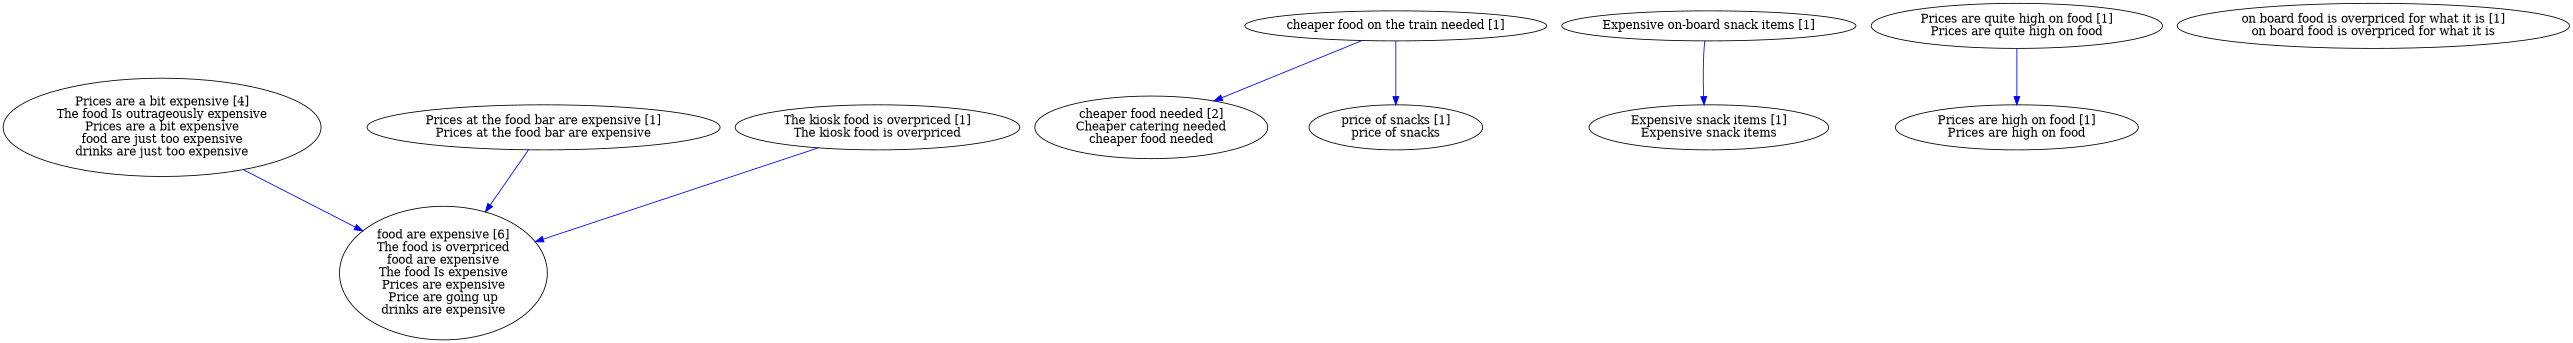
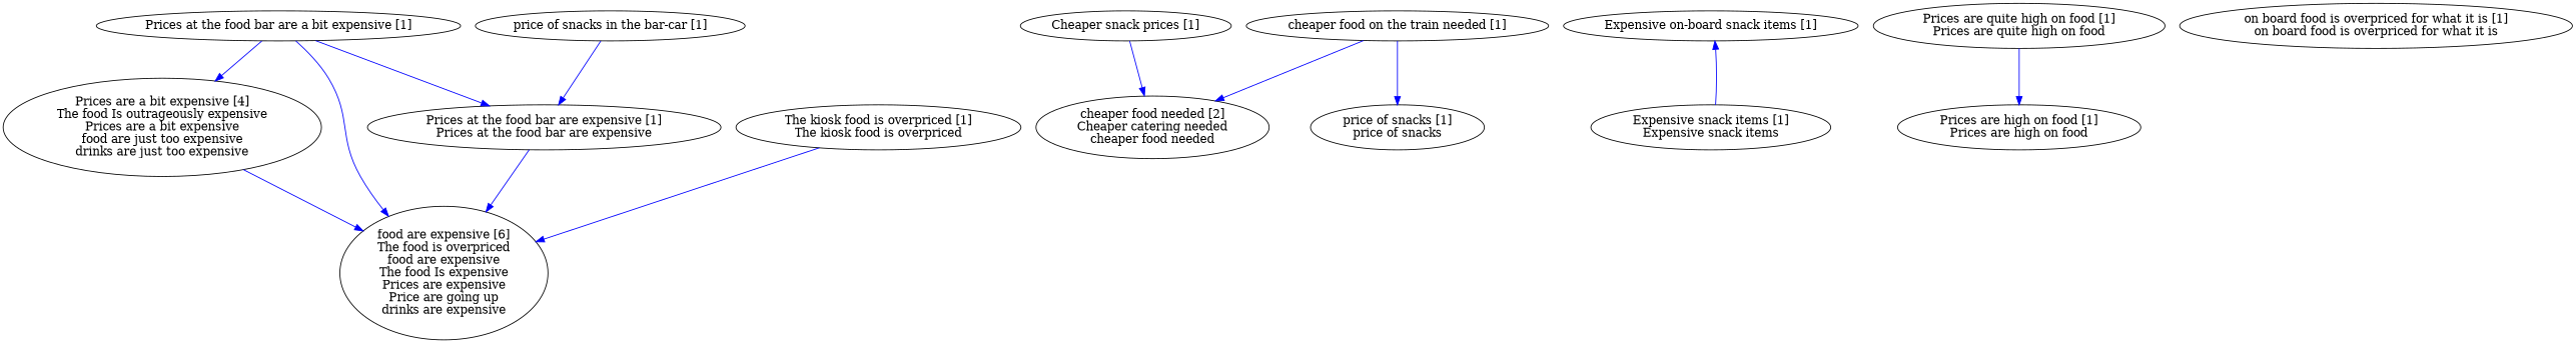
  digraph {
    edge [color=blue]
    "Prices are a bit expensive [4]\nThe food Is outrageously expensive\nPrices are a bit expensive\nfood are just too expensive\ndrinks are just too expensive"
    "food are expensive [6]\nThe food is overpriced\nfood are expensive\nThe food Is expensive\nPrices are expensive\nPrice are going up\ndrinks are expensive"
+   "Cheaper snack prices [1]"
    "cheaper food needed [2]\nCheaper catering needed\ncheaper food needed"
    "Expensive on-board snack items [1]"
    "Expensive snack items [1]\nExpensive snack items"
    "Prices are quite high on food [1]\nPrices are quite high on food"
    "Prices are high on food [1]\nPrices are high on food"
+   "Prices at the food bar are a bit expensive [1]"
    "Prices at the food bar are expensive [1]\nPrices at the food bar are expensive"
    "The kiosk food is overpriced [1]\nThe kiosk food is overpriced"
    "cheaper food on the train needed [1]"
    "price of snacks [1]\nprice of snacks"
    "on board food is overpriced for what it is [1]\non board food is overpriced for what it is"
+   "price of snacks in the bar-car [1]"
    "Prices are a bit expensive [4]\nThe food Is outrageously expensive\nPrices are a bit expensive\nfood are just too expensive\ndrinks are just too expensive" -> "food are expensive [6]\nThe food is overpriced\nfood are expensive\nThe food Is expensive\nPrices are expensive\nPrice are going up\ndrinks are expensive"
-   "Expensive on-board snack items [1]" -> "Expensive snack items [1]\nExpensive snack items"
+   "Cheaper snack prices [1]" -> "cheaper food needed [2]\nCheaper catering needed\ncheaper food needed"
+   "Expensive snack items [1]\nExpensive snack items" -> "Expensive on-board snack items [1]"
    "Prices are quite high on food [1]\nPrices are quite high on food" -> "Prices are high on food [1]\nPrices are high on food"
+   "Prices at the food bar are a bit expensive [1]" -> "Prices are a bit expensive [4]\nThe food Is outrageously expensive\nPrices are a bit expensive\nfood are just too expensive\ndrinks are just too expensive"
+   "Prices at the food bar are a bit expensive [1]" -> "food are expensive [6]\nThe food is overpriced\nfood are expensive\nThe food Is expensive\nPrices are expensive\nPrice are going up\ndrinks are expensive"
+   "Prices at the food bar are a bit expensive [1]" -> "Prices at the food bar are expensive [1]\nPrices at the food bar are expensive"
    "Prices at the food bar are expensive [1]\nPrices at the food bar are expensive" -> "food are expensive [6]\nThe food is overpriced\nfood are expensive\nThe food Is expensive\nPrices are expensive\nPrice are going up\ndrinks are expensive"
    "The kiosk food is overpriced [1]\nThe kiosk food is overpriced" -> "food are expensive [6]\nThe food is overpriced\nfood are expensive\nThe food Is expensive\nPrices are expensive\nPrice are going up\ndrinks are expensive"
    "cheaper food on the train needed [1]" -> "cheaper food needed [2]\nCheaper catering needed\ncheaper food needed"
    "cheaper food on the train needed [1]" -> "price of snacks [1]\nprice of snacks"
+   "price of snacks in the bar-car [1]" -> "Prices at the food bar are expensive [1]\nPrices at the food bar are expensive"
  }
